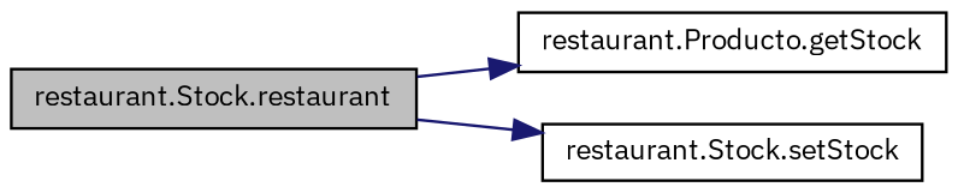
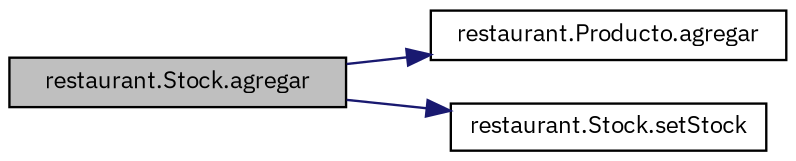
  digraph {
    fontname="IBM Plex Sans"
    rankdir=LR
    node [color=black fillcolor=white fontname="IBM Plex Sans" fontsize=10 shape=record style=filled]
    edge [color=midnightblue fontname="IBM Plex Sans" fontsize=10 labelfontname=Helvetica labelfontsize=10 style=solid]
-   n1 [fillcolor=grey75 fontcolor=black height=0.2 label="restaurant.Stock.restaurant" width=0.4]
-   n2 [height=0.2 label="restaurant.Producto.getStock" width=0.4]
+   n1 [fillcolor=grey75 fontcolor=black height=0.2 label="restaurant.Stock.agregar" width=0.4]
+   n2 [height=0.2 label="restaurant.Producto.agregar" width=0.4]
    n3 [height=0.2 label="restaurant.Stock.setStock" width=0.4]
    n1 -> n2
    n1 -> n3
  }
